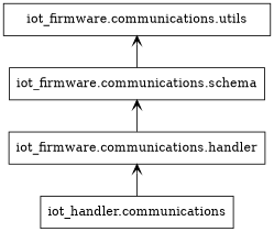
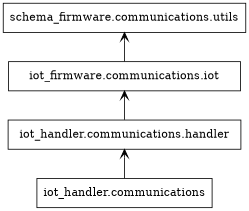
  digraph {
    rankdir=BT
    node [color=black shape=box style=solid]
    edge [arrowhead=open arrowtail=none]
    n1 [label="iot_handler.communications"]
-   n2 [label="iot_firmware.communications.handler"]
-   n3 [label="iot_firmware.communications.schema"]
-   n4 [label="iot_firmware.communications.utils"]
+   n2 [label="iot_handler.communications.handler"]
+   n3 [label="iot_firmware.communications.iot"]
+   n4 [label="schema_firmware.communications.utils"]
    n1 -> n2
    n2 -> n3
    n3 -> n4
  }
